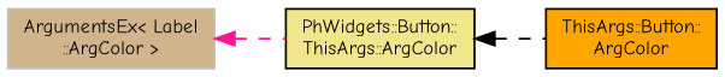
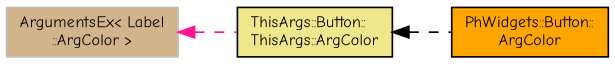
  digraph {
    fontname="Comic Neue"
    rankdir=LR
    node [color=black fontname="Comic Neue" fontsize=10 shape=record style=filled]
    edge [dir=back fontname="Comic Neue" fontsize=10 labelfontname=Helvetica labelfontsize=10 style=dashed]
-   n1 [fillcolor=orange fontcolor=black height=0.2 label="ThisArgs::Button::\lArgColor" width=0.4]
+   n1 [fillcolor=orange fontcolor=black height=0.2 label="PhWidgets::Button::\lArgColor" width=0.4]
    n2 [color=grey75 fillcolor=tan height=0.2 label="ArgumentsEx\< Label\l::ArgColor \>" width=0.4]
-   n3 [fillcolor=khaki height=0.2 label="PhWidgets::Button::\lThisArgs::ArgColor" width=0.4]
+   n3 [fillcolor=khaki height=0.2 label="ThisArgs::Button::\lThisArgs::ArgColor" width=0.4]
    n2 -> n3 [color=deeppink]
    n3 -> n1 [color=black]
  }
